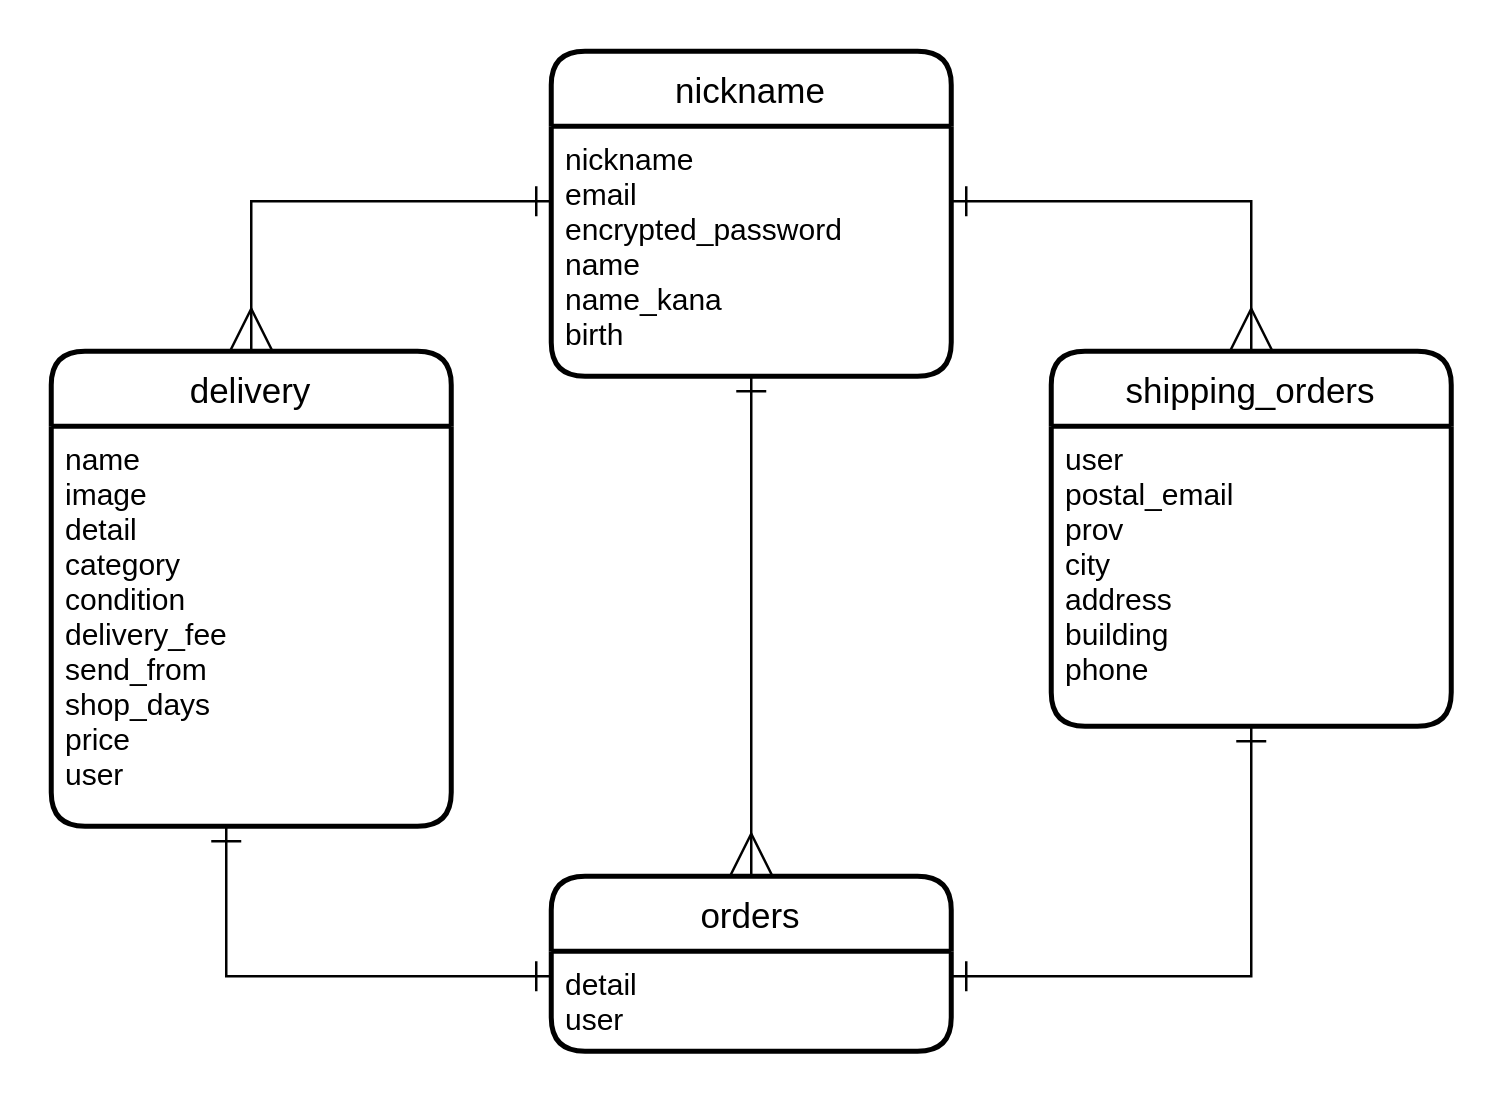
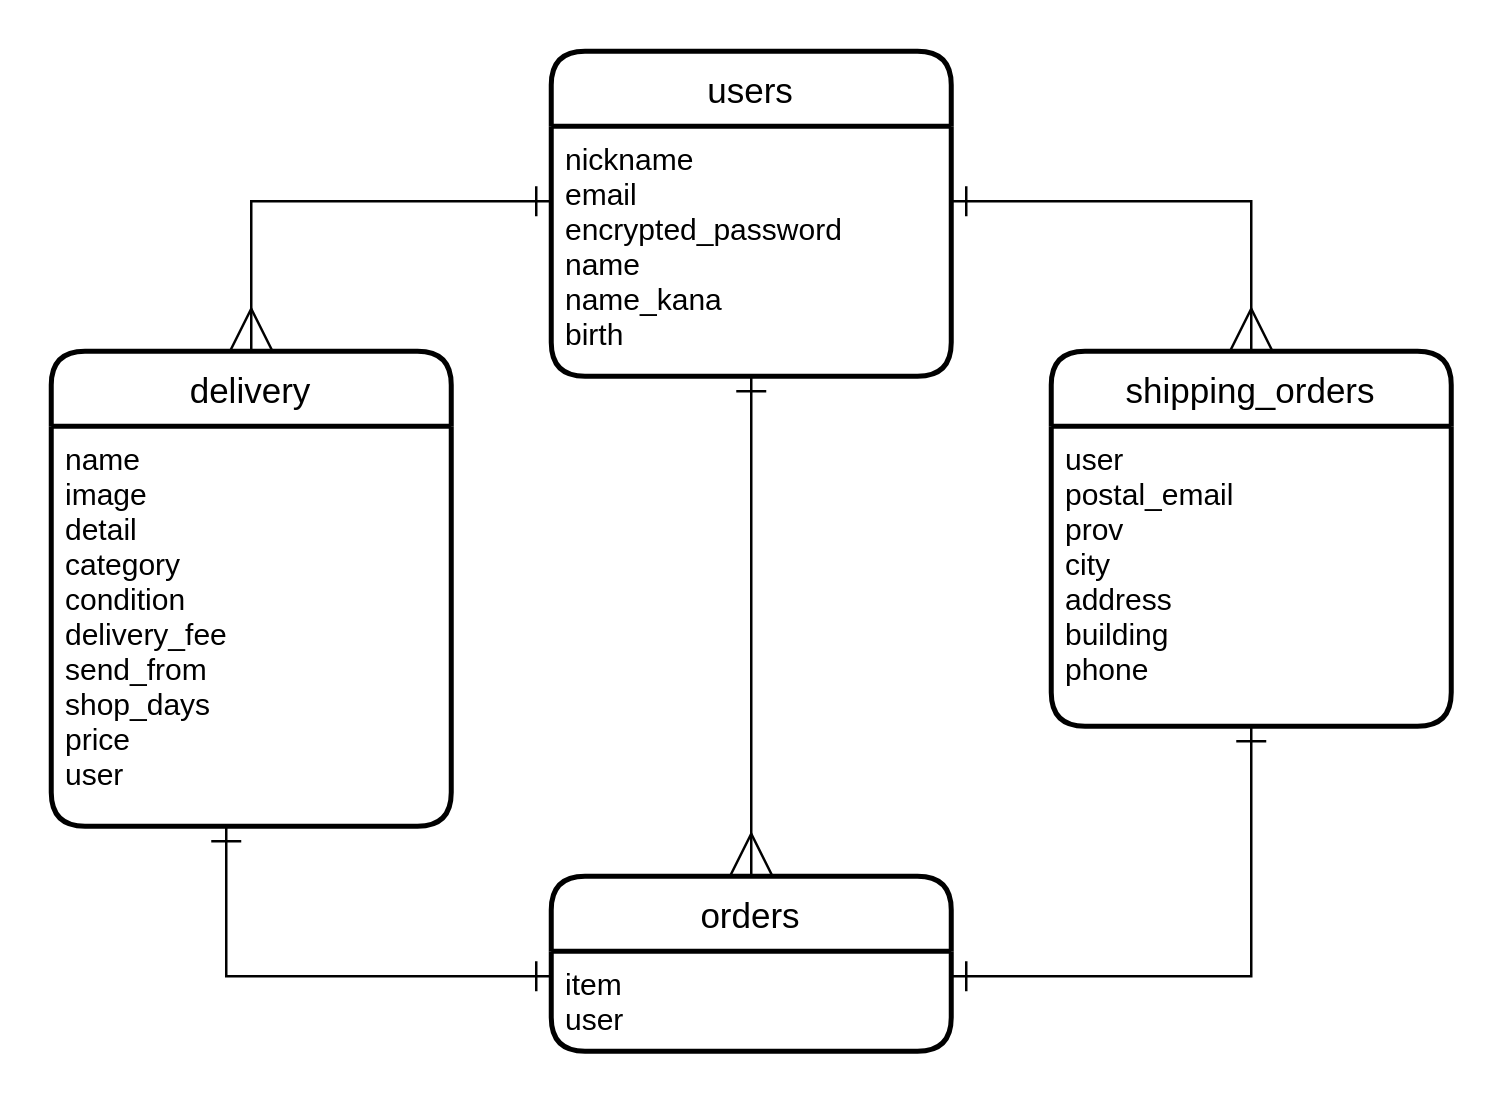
  <mxCell id="0" />
  <mxCell id="1" parent="0" />
- <mxCell id="2" value="nickname" style="swimlane;childLayout=stackLayout;horizontal=1;startSize=30;horizontalStack=0;rounded=1;fontSize=14;fontStyle=0;strokeWidth=2;resizeParent=0;resizeLast=1;shadow=0;dashed=0;align=center;" vertex="1" parent="1"><mxGeometry x="220" y="20" width="160" height="130" as="geometry" /></mxCell>
+ <mxCell id="2" value="users" style="swimlane;childLayout=stackLayout;horizontal=1;startSize=30;horizontalStack=0;rounded=1;fontSize=14;fontStyle=0;strokeWidth=2;resizeParent=0;resizeLast=1;shadow=0;dashed=0;align=center;" vertex="1" parent="1"><mxGeometry x="220" y="20" width="160" height="130" as="geometry" /></mxCell>
  <mxCell id="3" value="nickname&#10;email&#10;encrypted_password&#10;name&#10;name_kana&#10;birth" style="align=left;strokeColor=none;fillColor=none;spacingLeft=4;fontSize=12;verticalAlign=top;resizable=0;rotatable=0;part=1;" vertex="1" parent="2"><mxGeometry y="30" width="160" height="100" as="geometry" /></mxCell>
  <mxCell id="4" value="delivery" style="swimlane;childLayout=stackLayout;horizontal=1;startSize=30;horizontalStack=0;rounded=1;fontSize=14;fontStyle=0;strokeWidth=2;resizeParent=0;resizeLast=1;shadow=0;dashed=0;align=center;" vertex="1" parent="1"><mxGeometry y="140" width="160" height="190" as="geometry" x="20" /></mxCell>
  <mxCell id="5" value="name&#10;image&#10;detail&#10;category&#10;condition&#10;delivery_fee&#10;send_from&#10;shop_days&#10;price&#10;user" style="align=left;strokeColor=none;fillColor=none;spacingLeft=4;fontSize=12;verticalAlign=top;resizable=0;rotatable=0;part=1;" vertex="1" parent="4"><mxGeometry y="30" width="160" height="160" as="geometry" /></mxCell>
  <mxCell id="6" style="edgeStyle=orthogonalEdgeStyle;rounded=0;orthogonalLoop=1;jettySize=auto;html=1;entryX=0.5;entryY=1;entryDx=0;entryDy=0;fontSize=14;startSize=15;startArrow=ERmany;startFill=0;endArrow=ERone;endFill=0;endSize=10;" edge="1" parent="1" source="7" target="3"><mxGeometry relative="1" as="geometry"><Array as="points" /></mxGeometry></mxCell>
  <mxCell id="7" value="orders" style="swimlane;childLayout=stackLayout;horizontal=1;startSize=30;horizontalStack=0;rounded=1;fontSize=14;fontStyle=0;strokeWidth=2;resizeParent=0;resizeLast=1;shadow=0;dashed=0;align=center;" vertex="1" parent="1"><mxGeometry x="220" y="350" width="160" height="70" as="geometry" /></mxCell>
- <mxCell id="8" value="detail&#10;user" style="align=left;strokeColor=none;fillColor=none;spacingLeft=4;fontSize=12;verticalAlign=top;resizable=0;rotatable=0;part=1;" vertex="1" parent="7"><mxGeometry y="30" width="160" height="40" as="geometry" /></mxCell>
+ <mxCell id="8" value="item&#10;user" style="align=left;strokeColor=none;fillColor=none;spacingLeft=4;fontSize=12;verticalAlign=top;resizable=0;rotatable=0;part=1;" vertex="1" parent="7"><mxGeometry y="30" width="160" height="40" as="geometry" /></mxCell>
  <mxCell id="9" value="shipping_orders" style="swimlane;childLayout=stackLayout;horizontal=1;startSize=30;horizontalStack=0;rounded=1;fontSize=14;fontStyle=0;strokeWidth=2;resizeParent=0;resizeLast=1;shadow=0;dashed=0;align=center;" vertex="1" parent="1"><mxGeometry x="420" y="140" width="160" height="150" as="geometry" /></mxCell>
  <mxCell id="10" value="user&#10;postal_email&#10;prov&#10;city&#10;address&#10;building&#10;phone" style="align=left;strokeColor=none;fillColor=none;spacingLeft=4;fontSize=12;verticalAlign=top;resizable=0;rotatable=0;part=1;" vertex="1" parent="9"><mxGeometry y="30" width="160" height="120" as="geometry" /></mxCell>
  <mxCell id="11" style="edgeStyle=orthogonalEdgeStyle;rounded=0;orthogonalLoop=1;jettySize=auto;html=1;exitX=0;exitY=0.25;exitDx=0;exitDy=0;fontSize=14;startArrow=ERone;startFill=0;endArrow=ERone;endFill=0;startSize=10;endSize=10;" edge="1" parent="1" source="8" target="5"><mxGeometry relative="1" as="geometry"><Array as="points"><mxPoint x="90" y="390" /></Array></mxGeometry></mxCell>
  <mxCell id="12" style="edgeStyle=orthogonalEdgeStyle;rounded=0;orthogonalLoop=1;jettySize=auto;html=1;fontSize=14;startArrow=ERmany;startFill=0;endArrow=ERone;endFill=0;startSize=15;endSize=10;entryX=0;entryY=0.3;entryDx=0;entryDy=0;entryPerimeter=0;exitX=0.5;exitY=0;exitDx=0;exitDy=0;" edge="1" parent="1" source="4" target="3"><mxGeometry relative="1" as="geometry"><mxPoint x="100" y="130" as="sourcePoint" /><mxPoint x="90" y="20" as="targetPoint" /><Array as="points"><mxPoint x="100" y="80" /></Array></mxGeometry></mxCell>
  <mxCell id="13" style="edgeStyle=orthogonalEdgeStyle;rounded=0;orthogonalLoop=1;jettySize=auto;html=1;fontSize=14;startArrow=ERmany;startFill=0;endArrow=ERone;endFill=0;startSize=15;endSize=10;exitX=0.5;exitY=0;exitDx=0;exitDy=0;" edge="1" parent="1" source="9" target="3"><mxGeometry relative="1" as="geometry"><mxPoint x="500" y="110" as="sourcePoint" /><mxPoint x="530" y="80" as="targetPoint" /><Array as="points"><mxPoint x="500" y="80" /></Array></mxGeometry></mxCell>
  <mxCell id="14" style="edgeStyle=orthogonalEdgeStyle;rounded=0;orthogonalLoop=1;jettySize=auto;html=1;exitX=0;exitY=0.25;exitDx=0;exitDy=0;fontSize=14;startArrow=ERone;startFill=0;endArrow=ERone;endFill=0;startSize=10;endSize=10;" edge="1" parent="1" target="10"><mxGeometry relative="1" as="geometry"><mxPoint x="380" y="390" as="sourcePoint" /><mxPoint x="544" y="330" as="targetPoint" /><Array as="points"><mxPoint x="500" y="390" /></Array></mxGeometry></mxCell>
